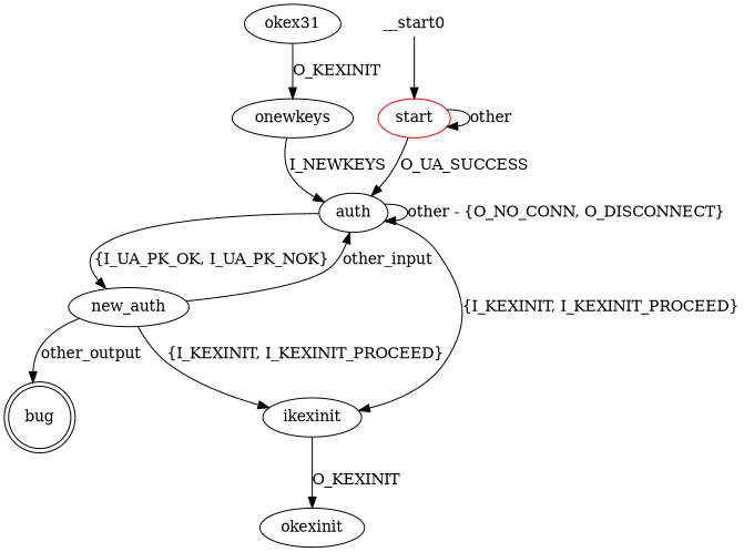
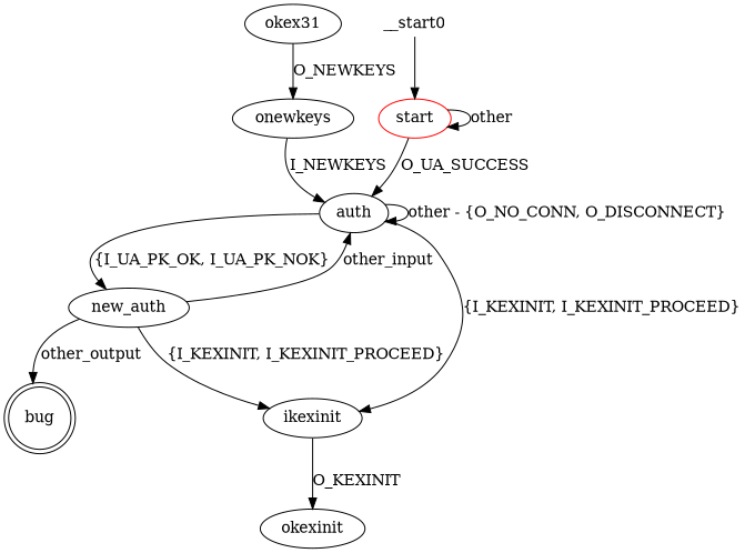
  digraph {
    start [color=red]
    n2 [label=auth]
    new_auth
    ikexinit
    bug [shape=doublecircle]
    okexinit
    okex31
    onewkeys
    __start0 [height=0 shape=none width=0]
    start -> start [label=other]
    start -> n2 [label=O_UA_SUCCESS]
    n2 -> n2 [label="other - {O_NO_CONN, O_DISCONNECT}"]
    n2 -> new_auth [label="{I_UA_PK_OK, I_UA_PK_NOK}"]
    n2 -> ikexinit [label="{I_KEXINIT, I_KEXINIT_PROCEED}"]
    new_auth -> n2 [label=other_input]
    new_auth -> ikexinit [label="{I_KEXINIT, I_KEXINIT_PROCEED}"]
    new_auth -> bug [label=other_output]
    ikexinit -> okexinit [label=O_KEXINIT]
-   okex31 -> onewkeys [label=O_KEXINIT]
+   okex31 -> onewkeys [label=O_NEWKEYS]
    onewkeys -> n2 [label=I_NEWKEYS]
    __start0 -> start
  }
